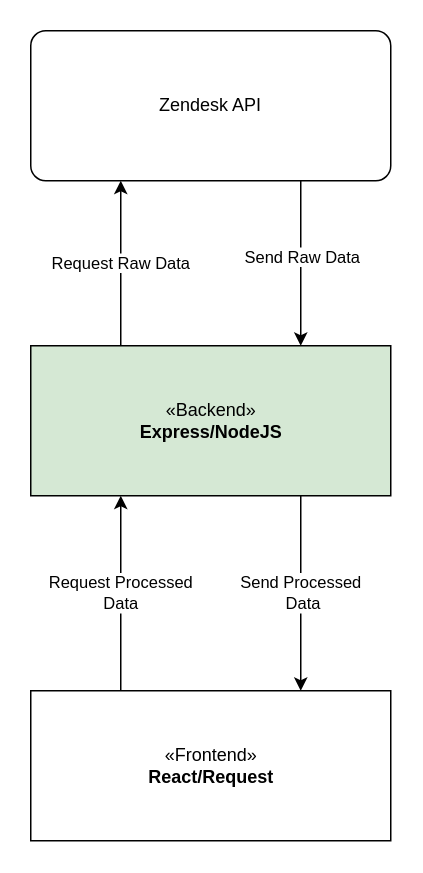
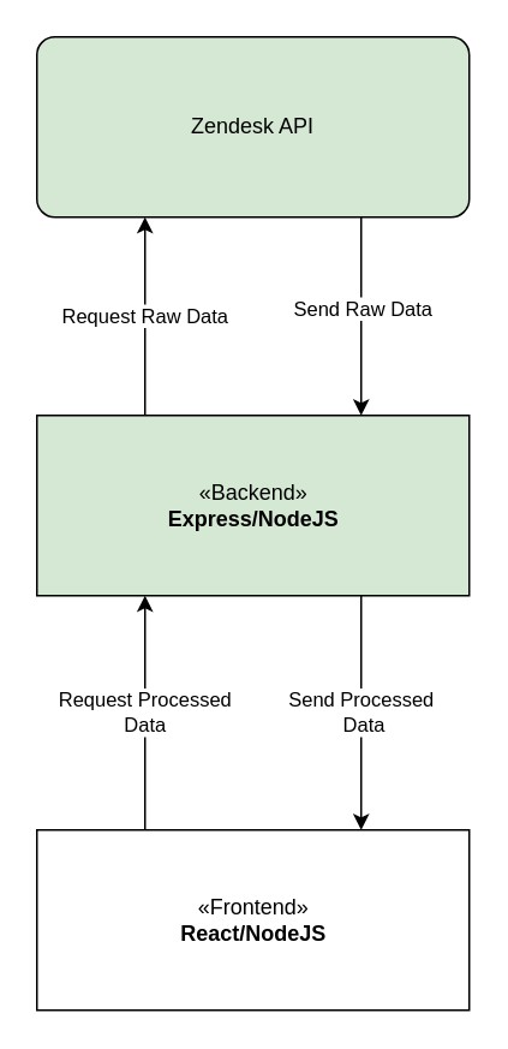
  <mxCell id="0" />
  <mxCell id="1" parent="0" />
  <mxCell id="2" value="Request Processed&lt;br&gt;Data" style="edgeStyle=orthogonalEdgeStyle;rounded=0;orthogonalLoop=1;jettySize=auto;html=1;exitX=0.25;exitY=0;exitDx=0;exitDy=0;entryX=0.25;entryY=1;entryDx=0;entryDy=0;" edge="1" parent="1" source="3" target="6"><mxGeometry relative="1" as="geometry" /></mxCell>
- <mxCell id="3" value="«Frontend»&lt;br&gt;&lt;b&gt;React/Request&lt;/b&gt;" style="html=1;" vertex="1" parent="1"><mxGeometry x="20" y="460" width="240" height="100" as="geometry" /></mxCell>
+ <mxCell id="3" value="«Frontend»&lt;br&gt;&lt;b&gt;React/NodeJS&lt;/b&gt;" style="html=1;" vertex="1" parent="1"><mxGeometry x="20" y="460" width="240" height="100" as="geometry" /></mxCell>
  <mxCell id="4" value="Send Processed&lt;br&gt;&amp;nbsp;Data" style="edgeStyle=orthogonalEdgeStyle;rounded=0;orthogonalLoop=1;jettySize=auto;html=1;exitX=0.75;exitY=1;exitDx=0;exitDy=0;entryX=0.75;entryY=0;entryDx=0;entryDy=0;" edge="1" parent="1" source="6" target="3"><mxGeometry relative="1" as="geometry" /></mxCell>
  <mxCell id="5" value="Request Raw Data" style="edgeStyle=orthogonalEdgeStyle;rounded=0;orthogonalLoop=1;jettySize=auto;html=1;exitX=0.25;exitY=0;exitDx=0;exitDy=0;entryX=0.25;entryY=1;entryDx=0;entryDy=0;" edge="1" parent="1" source="6" target="9"><mxGeometry relative="1" as="geometry" /></mxCell>
  <mxCell id="6" value="«Backend»&lt;br&gt;&lt;b&gt;Express/NodeJS&lt;/b&gt;" style="html=1;fillColor=#d5e8d4;" vertex="1" parent="1"><mxGeometry x="20" y="230" width="240" height="100" as="geometry" /></mxCell>
  <mxCell id="7" style="edgeStyle=orthogonalEdgeStyle;rounded=0;orthogonalLoop=1;jettySize=auto;html=1;exitX=0.75;exitY=1;exitDx=0;exitDy=0;entryX=0.75;entryY=0;entryDx=0;entryDy=0;" edge="1" parent="1" source="9" target="6"><mxGeometry relative="1" as="geometry" /></mxCell>
  <mxCell id="8" value="Send Raw Data" style="edgeLabel;html=1;align=center;verticalAlign=middle;resizable=0;points=[];" vertex="1" connectable="0" parent="7"><mxGeometry x="-0.182" y="-5" relative="1" as="geometry"><mxPoint x="5" y="5" as="offset" /></mxGeometry></mxCell>
- <mxCell id="9" value="Zendesk API" style="rounded=1;arcSize=10;whiteSpace=wrap;html=1;align=center;" vertex="1" parent="1"><mxGeometry x="20" y="20" width="240" height="100" as="geometry" /></mxCell>
+ <mxCell id="9" value="Zendesk API" style="rounded=1;arcSize=10;whiteSpace=wrap;html=1;align=center;fillColor=#d5e8d4;" vertex="1" parent="1"><mxGeometry x="20" y="20" width="240" height="100" as="geometry" /></mxCell>
